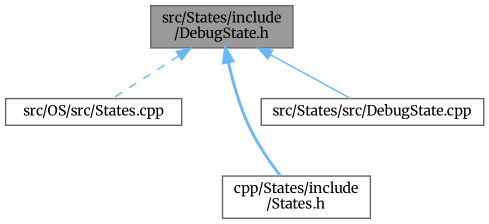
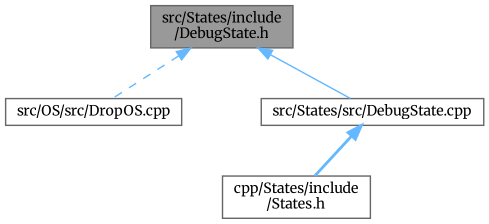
  digraph {
    fontname=Merriweather
    node [color=grey40 fillcolor=white fontname=Merriweather fontsize=10 shape=box style=filled]
    edge [color=steelblue1 dir=back fontname=Merriweather fontsize=10 labelfontname=Helvetica labelfontsize=10]
    n1 [color=gray40 fillcolor=grey60 fontcolor=black height=0.2 label="src/States/include\l/DebugState.h" width=0.4]
-   n2 [height=0.2 label="src/OS/src/States.cpp" width=0.4]
+   n2 [height=0.2 label="src/OS/src/DropOS.cpp" width=0.4]
    n3 [height=0.2 label="cpp/States/include\l/States.h" width=0.4]
    n4 [height=0.2 label="src/States/src/DebugState.cpp" width=0.4]
    n1 -> n2 [style=dashed]
-   n1 -> n3 [style=bold]
+   n4 -> n3 [style=bold]
    n1 -> n4 [style=solid]
  }
